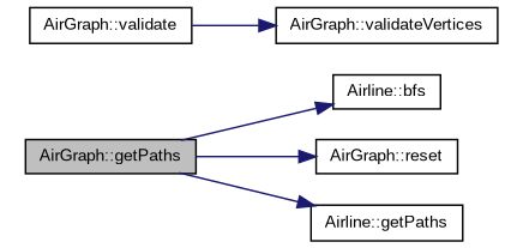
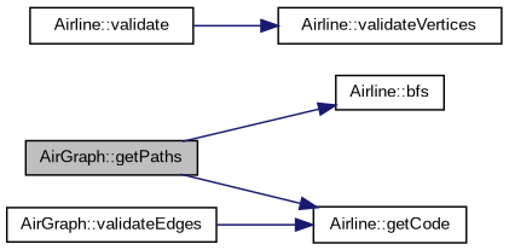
  digraph {
    fontname="Liberation Sans"
    rankdir=LR
    node [color=black fillcolor=white fontname="Liberation Sans" fontsize=10 shape=record style=filled]
    edge [color=midnightblue fontname="Liberation Sans" fontsize=10 labelfontname=Helvetica labelfontsize=10 style=solid]
    n1 [fillcolor=grey75 fontcolor=black height=0.2 label="AirGraph::getPaths" width=0.4]
    n2 [height=0.2 label="Airline::bfs" width=0.4]
-   n3 [height=0.2 label="AirGraph::reset" width=0.4]
-   n4 [height=0.2 label="Airline::getPaths" width=0.4]
-   n5 [height=0.2 label="AirGraph::validate" width=0.4]
-   n6 [height=0.2 label="AirGraph::validateVertices" width=0.4]
+   n4 [height=0.2 label="Airline::getCode" width=0.4]
+   n5 [height=0.2 label="Airline::validate" width=0.4]
+   n6 [height=0.2 label="Airline::validateVertices" width=0.4]
+   n7 [height=0.2 label="AirGraph::validateEdges" width=0.4]
    n1 -> n2
-   n1 -> n3
    n1 -> n4
    n5 -> n6
+   n7 -> n4
  }
